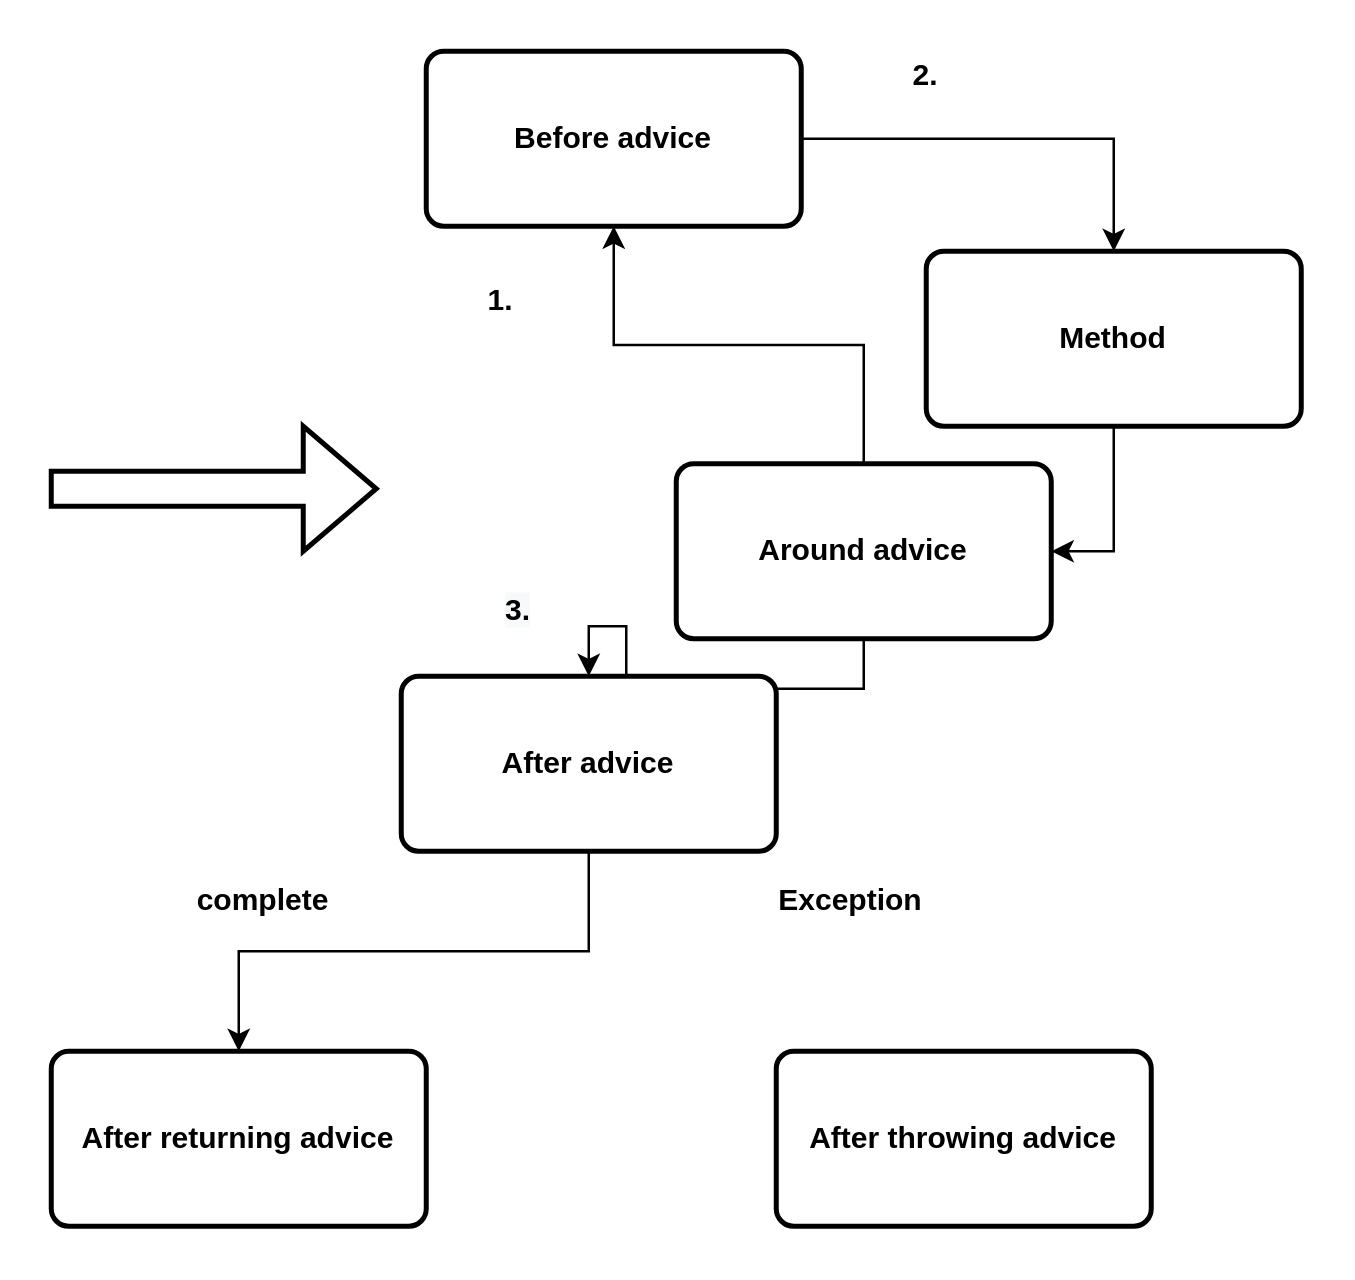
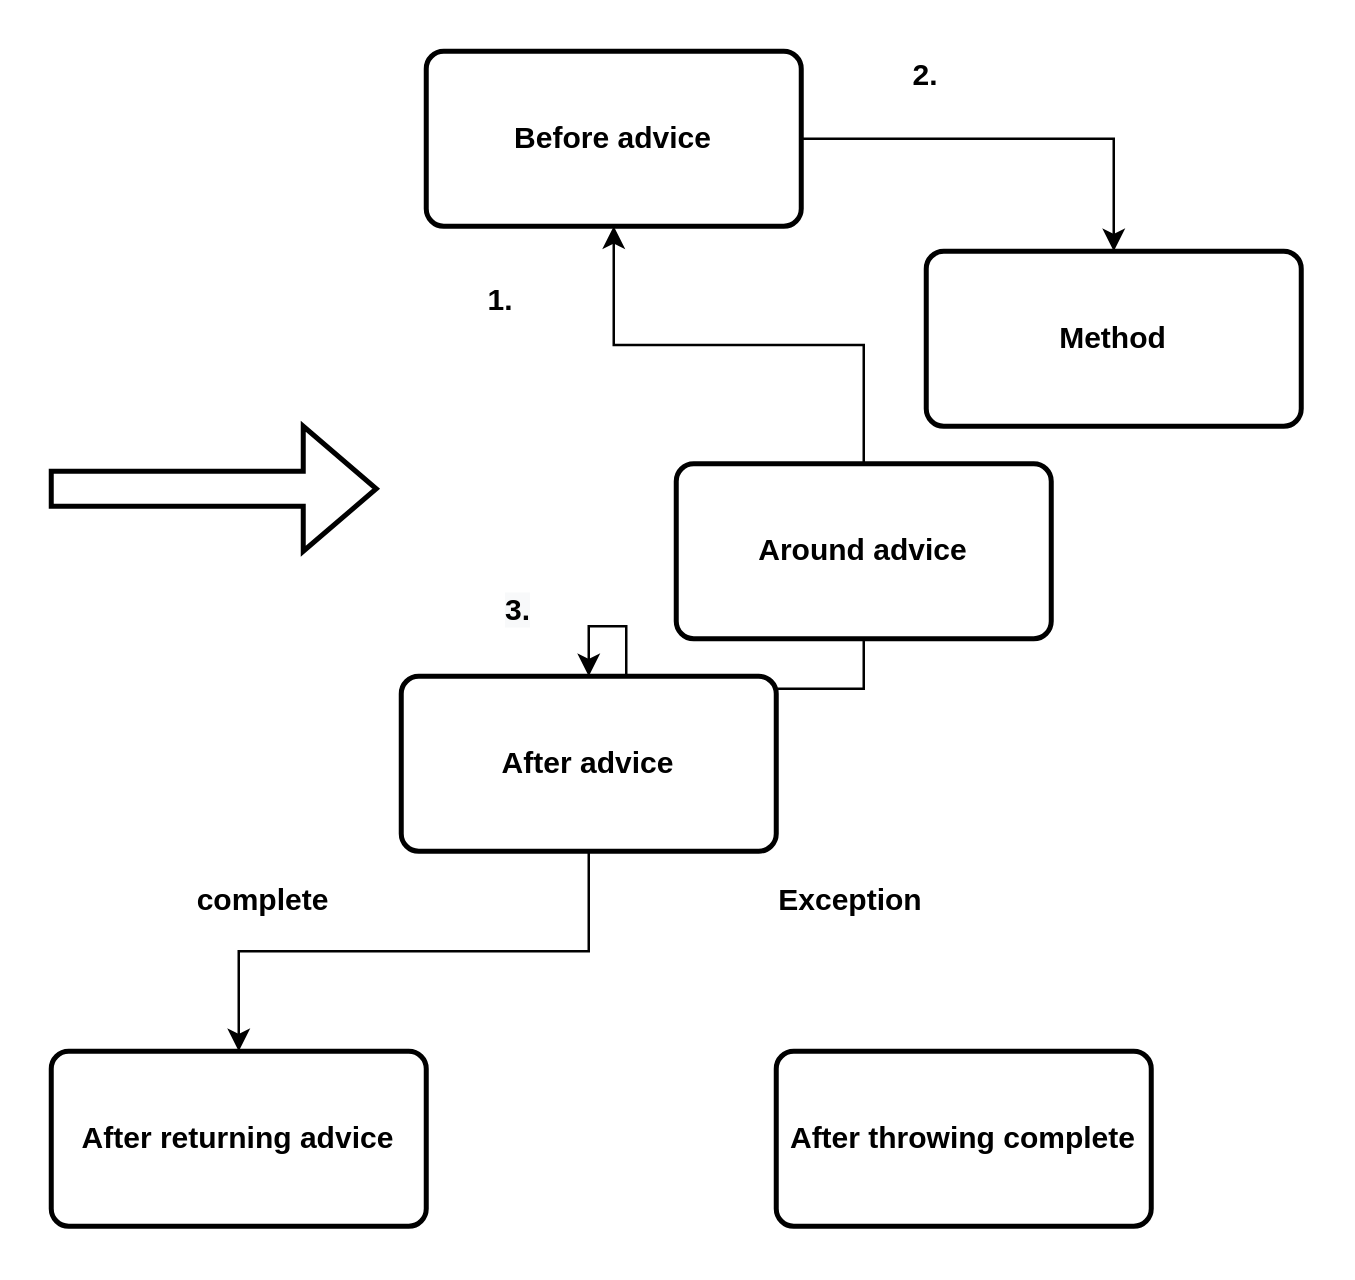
  <mxCell id="0" />
  <mxCell id="1" parent="0" />
  <mxCell id="2" style="edgeStyle=orthogonalEdgeStyle;rounded=0;orthogonalLoop=1;jettySize=auto;html=1;exitX=1;exitY=0.5;exitDx=0;exitDy=0;entryX=0.5;entryY=0;entryDx=0;entryDy=0;" edge="1" parent="1" source="3" target="8"><mxGeometry relative="1" as="geometry" /></mxCell>
  <mxCell id="3" value="&lt;b&gt;Before advice&lt;/b&gt;" style="rounded=1;whiteSpace=wrap;html=1;absoluteArcSize=1;arcSize=14;strokeWidth=2;" vertex="1" parent="1"><mxGeometry x="170" y="20" width="150" height="70" as="geometry" /></mxCell>
  <mxCell id="4" style="edgeStyle=orthogonalEdgeStyle;rounded=0;orthogonalLoop=1;jettySize=auto;html=1;exitX=0.5;exitY=0;exitDx=0;exitDy=0;" edge="1" parent="1" source="6" target="3"><mxGeometry relative="1" as="geometry" /></mxCell>
  <mxCell id="5" style="edgeStyle=orthogonalEdgeStyle;rounded=0;orthogonalLoop=1;jettySize=auto;html=1;exitX=0.5;exitY=1;exitDx=0;exitDy=0;" edge="1" parent="1" source="6" target="10"><mxGeometry relative="1" as="geometry" /></mxCell>
  <mxCell id="6" value="&lt;b&gt;Around advice&lt;/b&gt;" style="rounded=1;whiteSpace=wrap;html=1;absoluteArcSize=1;arcSize=14;strokeWidth=2;" vertex="1" parent="1"><mxGeometry x="270" y="185" width="150" height="70" as="geometry" /></mxCell>
- <mxCell id="7" style="edgeStyle=orthogonalEdgeStyle;rounded=0;orthogonalLoop=1;jettySize=auto;html=1;exitX=0.5;exitY=1;exitDx=0;exitDy=0;entryX=1;entryY=0.5;entryDx=0;entryDy=0;" edge="1" parent="1" source="8" target="6"><mxGeometry relative="1" as="geometry" /></mxCell>
  <mxCell id="8" value="&lt;b&gt;Method&lt;/b&gt;" style="rounded=1;whiteSpace=wrap;html=1;absoluteArcSize=1;arcSize=14;strokeWidth=2;" vertex="1" parent="1"><mxGeometry x="370" y="100" width="150" height="70" as="geometry" /></mxCell>
  <mxCell id="9" style="edgeStyle=orthogonalEdgeStyle;rounded=0;orthogonalLoop=1;jettySize=auto;html=1;exitX=0.5;exitY=1;exitDx=0;exitDy=0;" edge="1" parent="1" source="10" target="11"><mxGeometry relative="1" as="geometry" /></mxCell>
  <mxCell id="10" value="&lt;b&gt;After advice&lt;/b&gt;" style="rounded=1;whiteSpace=wrap;html=1;absoluteArcSize=1;arcSize=14;strokeWidth=2;" vertex="1" parent="1"><mxGeometry x="160" y="270" width="150" height="70" as="geometry" /></mxCell>
  <mxCell id="11" value="&lt;b&gt;After returning advice&lt;/b&gt;" style="rounded=1;whiteSpace=wrap;html=1;absoluteArcSize=1;arcSize=14;strokeWidth=2;" vertex="1" parent="1"><mxGeometry x="20" y="420" width="150" height="70" as="geometry" /></mxCell>
- <mxCell id="12" value="&lt;b&gt;After throwing advice&lt;/b&gt;" style="rounded=1;whiteSpace=wrap;html=1;absoluteArcSize=1;arcSize=14;strokeWidth=2;" vertex="1" parent="1"><mxGeometry x="310" y="420" width="150" height="70" as="geometry" /></mxCell>
+ <mxCell id="12" value="&lt;b&gt;After throwing complete&lt;/b&gt;" style="rounded=1;whiteSpace=wrap;html=1;absoluteArcSize=1;arcSize=14;strokeWidth=2;" vertex="1" parent="1"><mxGeometry x="310" y="420" width="150" height="70" as="geometry" /></mxCell>
  <mxCell id="13" value="" style="verticalLabelPosition=bottom;verticalAlign=top;html=1;strokeWidth=2;shape=mxgraph.arrows2.arrow;dy=0.72;dx=29.2;notch=0;" vertex="1" parent="1"><mxGeometry x="20" y="170" width="130" height="50" as="geometry" /></mxCell>
  <mxCell id="14" value="&lt;b&gt;Exception&lt;/b&gt;" style="text;html=1;strokeColor=none;fillColor=none;align=center;verticalAlign=middle;whiteSpace=wrap;rounded=0;" vertex="1" parent="1"><mxGeometry x="270" y="340" width="140" height="40" as="geometry" /></mxCell>
  <mxCell id="15" value="&lt;b&gt;1.&lt;/b&gt;" style="text;html=1;strokeColor=none;fillColor=none;align=center;verticalAlign=middle;whiteSpace=wrap;rounded=0;" vertex="1" parent="1"><mxGeometry x="180" y="110" width="40" height="20" as="geometry" /></mxCell>
  <mxCell id="16" value="&lt;b&gt;2.&lt;/b&gt;" style="text;html=1;strokeColor=none;fillColor=none;align=center;verticalAlign=middle;whiteSpace=wrap;rounded=0;" vertex="1" parent="1"><mxGeometry x="350" y="20" width="40" height="20" as="geometry" /></mxCell>
  <mxCell id="17" value="&lt;b style=&quot;color: rgb(0 , 0 , 0) ; font-family: &amp;#34;helvetica&amp;#34; ; font-size: 12px ; font-style: normal ; letter-spacing: normal ; text-align: center ; text-indent: 0px ; text-transform: none ; word-spacing: 0px ; background-color: rgb(248 , 249 , 250)&quot;&gt;3.&lt;/b&gt;" style="text;whiteSpace=wrap;html=1;" vertex="1" parent="1"><mxGeometry x="200" y="230" width="40" height="30" as="geometry" /></mxCell>
  <mxCell id="18" value="&lt;b&gt;complete&lt;/b&gt;" style="text;html=1;strokeColor=none;fillColor=none;align=center;verticalAlign=middle;whiteSpace=wrap;rounded=0;" vertex="1" parent="1"><mxGeometry x="50" y="355" width="110" height="10" as="geometry" /></mxCell>
